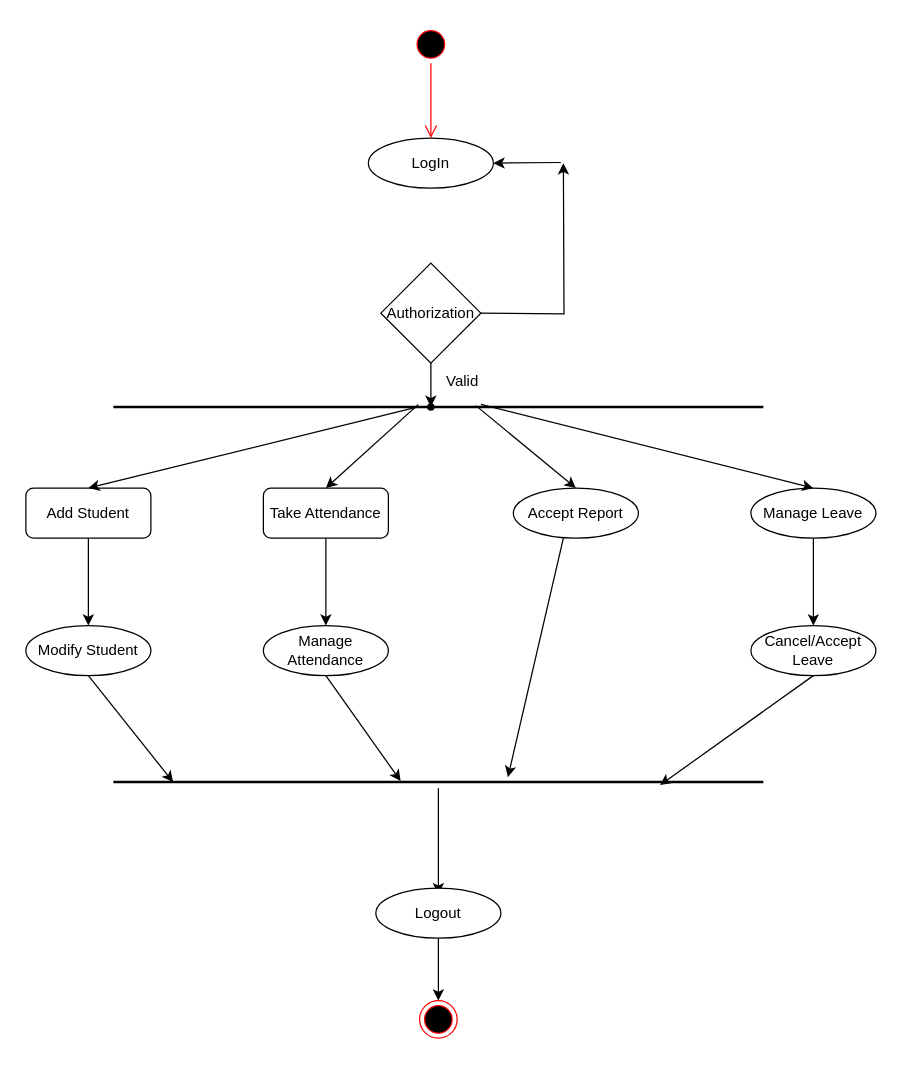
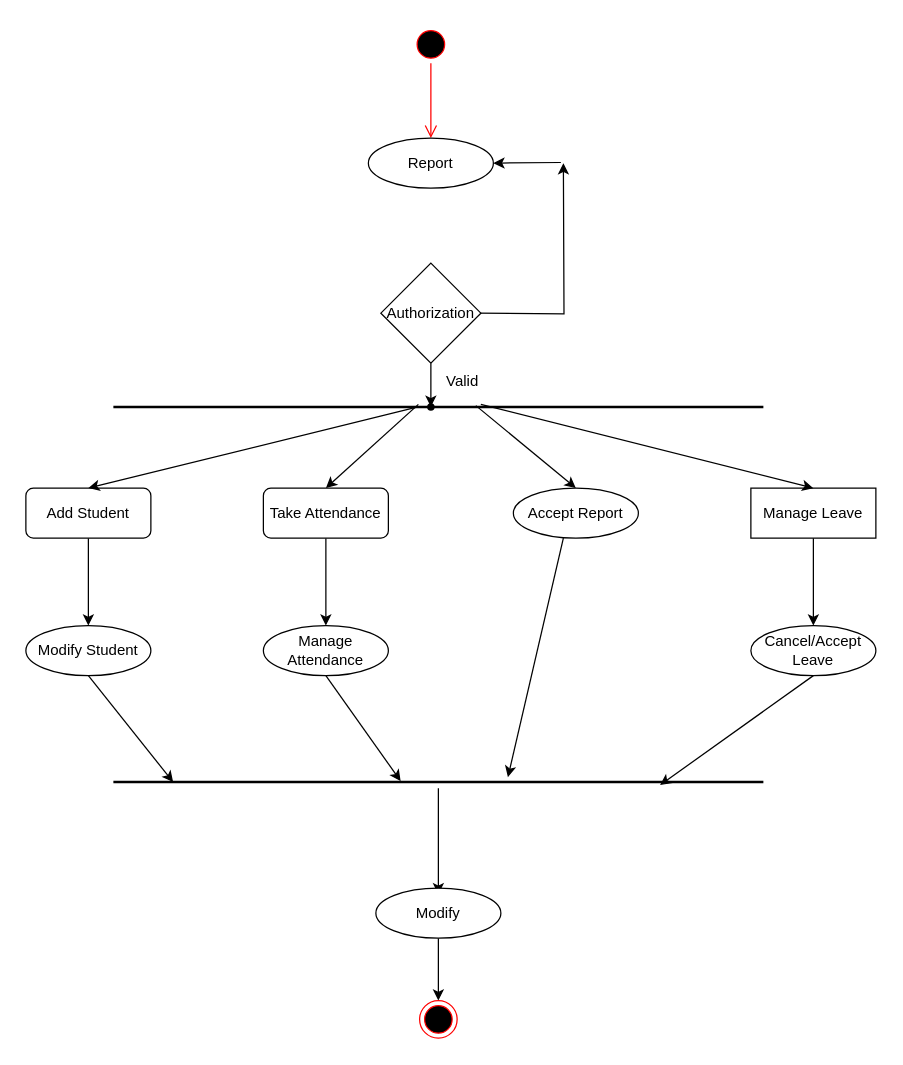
  <mxCell id="0" />
  <mxCell id="1" parent="0" />
  <mxCell id="2" value="" style="ellipse;html=1;shape=startState;fillColor=#000000;strokeColor=#ff0000;rounded=0;" vertex="1" parent="1"><mxGeometry x="329" width="30" height="30" as="geometry" y="20" /></mxCell>
  <mxCell id="3" value="" style="edgeStyle=orthogonalEdgeStyle;html=1;verticalAlign=bottom;endArrow=open;endSize=8;strokeColor=#ff0000;rounded=0;" edge="1" source="2" parent="1"><mxGeometry relative="1" as="geometry"><mxPoint x="344" y="110" as="targetPoint" /></mxGeometry></mxCell>
- <mxCell id="4" value="LogIn" style="ellipse;whiteSpace=wrap;html=1;align=center;rounded=0;" vertex="1" parent="1"><mxGeometry x="294" y="110" width="100" height="40" as="geometry" /></mxCell>
+ <mxCell id="4" value="Report" style="ellipse;whiteSpace=wrap;html=1;align=center;rounded=0;" vertex="1" parent="1"><mxGeometry x="294" y="110" width="100" height="40" as="geometry" /></mxCell>
  <mxCell id="5" value="" style="edgeStyle=orthogonalEdgeStyle;rounded=0;orthogonalLoop=1;jettySize=auto;html=1;" edge="1" parent="1" source="7" target="9"><mxGeometry relative="1" as="geometry" /></mxCell>
  <mxCell id="6" value="" style="edgeStyle=orthogonalEdgeStyle;rounded=0;orthogonalLoop=1;jettySize=auto;html=1;" edge="1" parent="1"><mxGeometry relative="1" as="geometry"><mxPoint x="382" y="250" as="sourcePoint" /><mxPoint x="450" y="130" as="targetPoint" /></mxGeometry></mxCell>
  <mxCell id="7" value="Authorization" style="rhombus;whiteSpace=wrap;html=1;rounded=0;" vertex="1" parent="1"><mxGeometry x="304" y="210" width="80" height="80" as="geometry" /></mxCell>
  <mxCell id="8" value="" style="line;strokeWidth=2;html=1;rounded=0;" vertex="1" parent="1"><mxGeometry x="90" y="320" width="520" height="10" as="geometry" /></mxCell>
  <mxCell id="9" value="" style="shape=waypoint;sketch=0;size=6;pointerEvents=1;points=[];fillColor=default;resizable=0;rotatable=0;perimeter=centerPerimeter;snapToPoint=1;rounded=0;" vertex="1" parent="1"><mxGeometry x="334" y="315" width="20" height="20" as="geometry" /></mxCell>
  <mxCell id="10" value="Valid" style="text;html=1;align=center;verticalAlign=middle;resizable=0;points=[];autosize=1;strokeColor=none;fillColor=none;rounded=0;" vertex="1" parent="1"><mxGeometry x="344" y="290" width="50" height="30" as="geometry" /></mxCell>
  <mxCell id="11" value="" style="endArrow=classic;html=1;rounded=0;" edge="1" parent="1"><mxGeometry width="50" height="50" relative="1" as="geometry"><mxPoint x="448" y="129.5" as="sourcePoint" /><mxPoint x="394" y="130" as="targetPoint" /></mxGeometry></mxCell>
  <mxCell id="12" value="" style="edgeStyle=orthogonalEdgeStyle;rounded=0;orthogonalLoop=1;jettySize=auto;html=1;" edge="1" parent="1" source="13" target="19"><mxGeometry relative="1" as="geometry" /></mxCell>
  <mxCell id="13" value="Add Student" style="whiteSpace=wrap;html=1;align=center;rounded=1;" vertex="1" parent="1"><mxGeometry x="20" y="390" width="100" height="40" as="geometry" /></mxCell>
  <mxCell id="14" value="" style="edgeStyle=orthogonalEdgeStyle;rounded=0;orthogonalLoop=1;jettySize=auto;html=1;" edge="1" parent="1" source="15" target="20"><mxGeometry relative="1" as="geometry" /></mxCell>
  <mxCell id="15" value="Take Attendance" style="whiteSpace=wrap;html=1;align=center;rounded=1;" vertex="1" parent="1"><mxGeometry x="210" y="390" width="100" height="40" as="geometry" /></mxCell>
  <mxCell id="16" value="Accept Report" style="ellipse;whiteSpace=wrap;html=1;align=center;rounded=0;" vertex="1" parent="1"><mxGeometry x="410" y="390" width="100" height="40" as="geometry" /></mxCell>
  <mxCell id="17" value="" style="edgeStyle=orthogonalEdgeStyle;rounded=0;orthogonalLoop=1;jettySize=auto;html=1;" edge="1" parent="1" source="18" target="21"><mxGeometry relative="1" as="geometry" /></mxCell>
- <mxCell id="18" value="Manage Leave" style="ellipse;whiteSpace=wrap;html=1;align=center;rounded=0;" vertex="1" parent="1"><mxGeometry x="600" y="390" width="100" height="40" as="geometry" /></mxCell>
+ <mxCell id="18" value="Manage Leave" style="whiteSpace=wrap;html=1;align=center;rounded=0;" vertex="1" parent="1"><mxGeometry x="600" y="390" width="100" height="40" as="geometry" /></mxCell>
  <mxCell id="19" value="Modify Student" style="ellipse;whiteSpace=wrap;html=1;align=center;rounded=0;" vertex="1" parent="1"><mxGeometry x="20" y="500" width="100" height="40" as="geometry" /></mxCell>
  <mxCell id="20" value="Manage Attendance" style="ellipse;whiteSpace=wrap;html=1;align=center;rounded=0;" vertex="1" parent="1"><mxGeometry x="210" y="500" width="100" height="40" as="geometry" /></mxCell>
  <mxCell id="21" value="Cancel/Accept Leave" style="ellipse;whiteSpace=wrap;html=1;align=center;rounded=0;" vertex="1" parent="1"><mxGeometry x="600" y="500" width="100" height="40" as="geometry" /></mxCell>
  <mxCell id="22" value="" style="endArrow=classic;html=1;rounded=0;entryX=0.5;entryY=0;entryDx=0;entryDy=0;exitX=0.467;exitY=0.52;exitDx=0;exitDy=0;exitPerimeter=0;" edge="1" parent="1" source="8" target="13"><mxGeometry width="50" height="50" relative="1" as="geometry"><mxPoint x="344" y="320" as="sourcePoint" /><mxPoint x="234" y="400" as="targetPoint" /><Array as="points" /></mxGeometry></mxCell>
  <mxCell id="23" value="" style="endArrow=classic;html=1;rounded=0;entryX=0.5;entryY=0;entryDx=0;entryDy=0;" edge="1" parent="1" target="15"><mxGeometry width="50" height="50" relative="1" as="geometry"><mxPoint x="334" y="323" as="sourcePoint" /><mxPoint x="284" y="403" as="targetPoint" /></mxGeometry></mxCell>
  <mxCell id="24" value="" style="endArrow=classic;html=1;rounded=0;entryX=0.5;entryY=0;entryDx=0;entryDy=0;" edge="1" parent="1" target="16"><mxGeometry width="50" height="50" relative="1" as="geometry"><mxPoint x="380" y="324" as="sourcePoint" /><mxPoint x="440" y="384" as="targetPoint" /></mxGeometry></mxCell>
  <mxCell id="25" value="" style="endArrow=classic;html=1;rounded=0;entryX=0.5;entryY=0;entryDx=0;entryDy=0;" edge="1" parent="1" target="18"><mxGeometry width="50" height="50" relative="1" as="geometry"><mxPoint x="384" y="323" as="sourcePoint" /><mxPoint x="554" y="423" as="targetPoint" /></mxGeometry></mxCell>
  <mxCell id="26" value="" style="edgeStyle=orthogonalEdgeStyle;rounded=0;orthogonalLoop=1;jettySize=auto;html=1;" edge="1" parent="1" source="27" target="32"><mxGeometry relative="1" as="geometry" /></mxCell>
  <mxCell id="27" value="" style="line;strokeWidth=2;html=1;rounded=0;" vertex="1" parent="1"><mxGeometry x="90" y="620" width="520" height="10" as="geometry" /></mxCell>
  <mxCell id="28" value="" style="endArrow=classic;html=1;rounded=0;entryX=0.092;entryY=0.52;entryDx=0;entryDy=0;entryPerimeter=0;" edge="1" parent="1" target="27"><mxGeometry width="50" height="50" relative="1" as="geometry"><mxPoint x="70" y="540" as="sourcePoint" /><mxPoint x="130" y="590" as="targetPoint" /></mxGeometry></mxCell>
  <mxCell id="29" value="" style="endArrow=classic;html=1;rounded=0;entryX=0.442;entryY=0.44;entryDx=0;entryDy=0;entryPerimeter=0;" edge="1" parent="1" target="27"><mxGeometry width="50" height="50" relative="1" as="geometry"><mxPoint x="260" y="540" as="sourcePoint" /><mxPoint x="310" y="590" as="targetPoint" /></mxGeometry></mxCell>
  <mxCell id="30" value="" style="endArrow=classic;html=1;rounded=0;entryX=0.607;entryY=0.12;entryDx=0;entryDy=0;entryPerimeter=0;" edge="1" parent="1" target="27"><mxGeometry width="50" height="50" relative="1" as="geometry"><mxPoint x="450" y="430" as="sourcePoint" /><mxPoint x="360" y="600" as="targetPoint" /></mxGeometry></mxCell>
  <mxCell id="31" value="" style="endArrow=classic;html=1;rounded=0;entryX=0.841;entryY=0.76;entryDx=0;entryDy=0;entryPerimeter=0;" edge="1" parent="1" target="27"><mxGeometry width="50" height="50" relative="1" as="geometry"><mxPoint x="650" y="540" as="sourcePoint" /><mxPoint x="570" y="730" as="targetPoint" /></mxGeometry></mxCell>
  <mxCell id="32" value="" style="shape=waypoint;sketch=0;size=6;pointerEvents=1;points=[];fillColor=default;resizable=0;rotatable=0;perimeter=centerPerimeter;snapToPoint=1;verticalAlign=top;strokeWidth=2;labelBackgroundColor=default;spacingTop=8;rounded=0;" vertex="1" parent="1"><mxGeometry x="340" y="705" width="20" height="20" as="geometry" /></mxCell>
  <mxCell id="33" value="" style="edgeStyle=orthogonalEdgeStyle;rounded=0;orthogonalLoop=1;jettySize=auto;html=1;" edge="1" parent="1" source="34" target="35"><mxGeometry relative="1" as="geometry" /></mxCell>
- <mxCell id="34" value="Logout" style="ellipse;whiteSpace=wrap;html=1;align=center;rounded=0;" vertex="1" parent="1"><mxGeometry x="300" y="710" width="100" height="40" as="geometry" /></mxCell>
+ <mxCell id="34" value="Modify" style="ellipse;whiteSpace=wrap;html=1;align=center;rounded=0;" vertex="1" parent="1"><mxGeometry x="300" y="710" width="100" height="40" as="geometry" /></mxCell>
  <mxCell id="35" value="" style="ellipse;html=1;shape=endState;fillColor=#000000;strokeColor=#ff0000;rounded=0;" vertex="1" parent="1"><mxGeometry x="335" y="800" width="30" height="30" as="geometry" /></mxCell>
